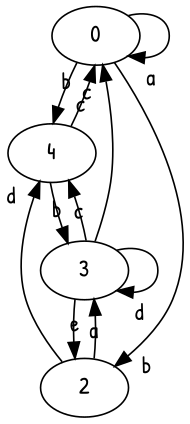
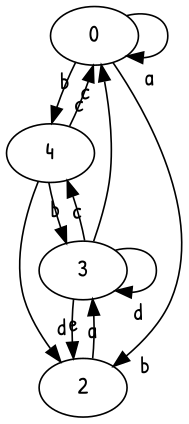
  digraph {
    fontname="Patrick Hand"
    node [fontname="Patrick Hand"]
    edge [fontname="Patrick Hand" headlabel=c labelangle=-40 labeldistance=2.0]
    n1 [label=0]
    n2 [label=4]
    n3 [label=2]
    n4 [label=3]
    n1 -> n1 [headlabel=a]
    n1 -> n2
    n1 -> n3 [headlabel=b]
    n2 -> n1 [headlabel=b]
-   n3 -> n2 [headlabel=d]
+   n2 -> n3 [headlabel=d]
    n2 -> n4
    n3 -> n4 [headlabel=e]
    n4 -> n1
    n4 -> n2 [headlabel=b]
    n4 -> n3 [headlabel=a]
    n4 -> n4 [headlabel=d]
  }
